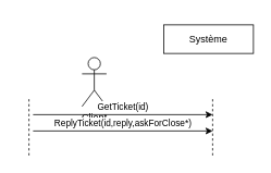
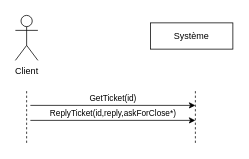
  <mxCell id="0" />
  <mxCell id="1" parent="0" />
- <mxCell id="2" value="Client" style="shape=umlActor;verticalLabelPosition=bottom;labelBackgroundColor=#ffffff;verticalAlign=top;html=1;outlineConnect=0;" vertex="1" parent="1"><mxGeometry x="100" y="70" width="30" height="60" as="geometry" /></mxCell>
+ <mxCell id="2" value="Client" style="shape=umlActor;verticalLabelPosition=bottom;labelBackgroundColor=#ffffff;verticalAlign=top;html=1;outlineConnect=0;" vertex="1" parent="1"><mxGeometry x="20" y="20" width="30" height="60" as="geometry" /></mxCell>
  <mxCell id="3" value="ReplyTicket(id,reply,askForClose*)" style="endArrow=classic;html=1;" edge="1" parent="1"><mxGeometry y="10" width="50" height="50" relative="1" as="geometry"><mxPoint x="40" y="160" as="sourcePoint" /><mxPoint x="260" y="160" as="targetPoint" /><mxPoint as="offset" /></mxGeometry></mxCell>
  <mxCell id="4" value="Système" style="rounded=0;whiteSpace=wrap;html=1;" vertex="1" parent="1"><mxGeometry x="200" y="30" width="110" height="35" as="geometry" /></mxCell>
  <mxCell id="5" value="" style="endArrow=none;dashed=1;html=1;" edge="1" parent="1"><mxGeometry width="50" height="50" relative="1" as="geometry"><mxPoint x="260" y="190" as="sourcePoint" /><mxPoint x="260" y="120" as="targetPoint" /></mxGeometry></mxCell>
  <mxCell id="6" value="" style="endArrow=none;dashed=1;html=1;" edge="1" parent="1"><mxGeometry width="50" height="50" relative="1" as="geometry"><mxPoint x="35" y="190" as="sourcePoint" /><mxPoint x="35" y="120" as="targetPoint" /></mxGeometry></mxCell>
  <mxCell id="7" value="GetTicket(id)" style="endArrow=classic;html=1;" edge="1" parent="1"><mxGeometry y="10" width="50" height="50" relative="1" as="geometry"><mxPoint x="40" y="140" as="sourcePoint" /><mxPoint x="260" y="140" as="targetPoint" /><mxPoint as="offset" /></mxGeometry></mxCell>
